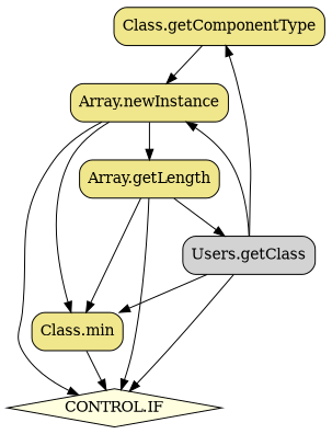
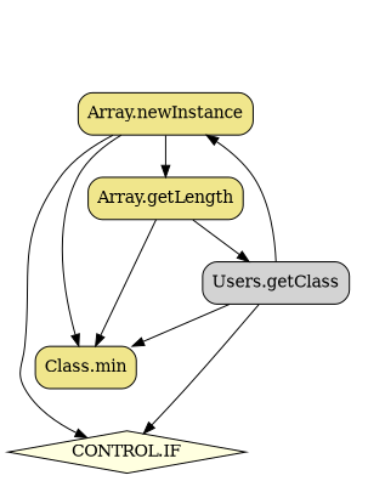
  digraph {
    node [fillcolor=khaki shape=box style="rounded,filled"]
-   n1 [endLine=8 label="Class.getComponentType" startLine=8]
    n2 [endLine=9 label="Array.newInstance" startLine=9]
    n3 [endLine=13 fillcolor=lightyellow label="CONTROL.IF" shape=diamond startLine=11 style=filled]
    n4 [endLine=10 label="Class.min" startLine=10]
    n5 [endLine=6 label="Array.getLength" startLine=6]
    n6 [endLine=7 fillcolor=lightgrey label="Users.getClass" startLine=7]
-   n1 -> n2
    n2 -> n3
    n2 -> n4
    n2 -> n5
-   n4 -> n3
-   n5 -> n3
    n5 -> n4
    n5 -> n6
-   n6 -> n1
    n6 -> n2
    n6 -> n3
    n6 -> n4
  }
